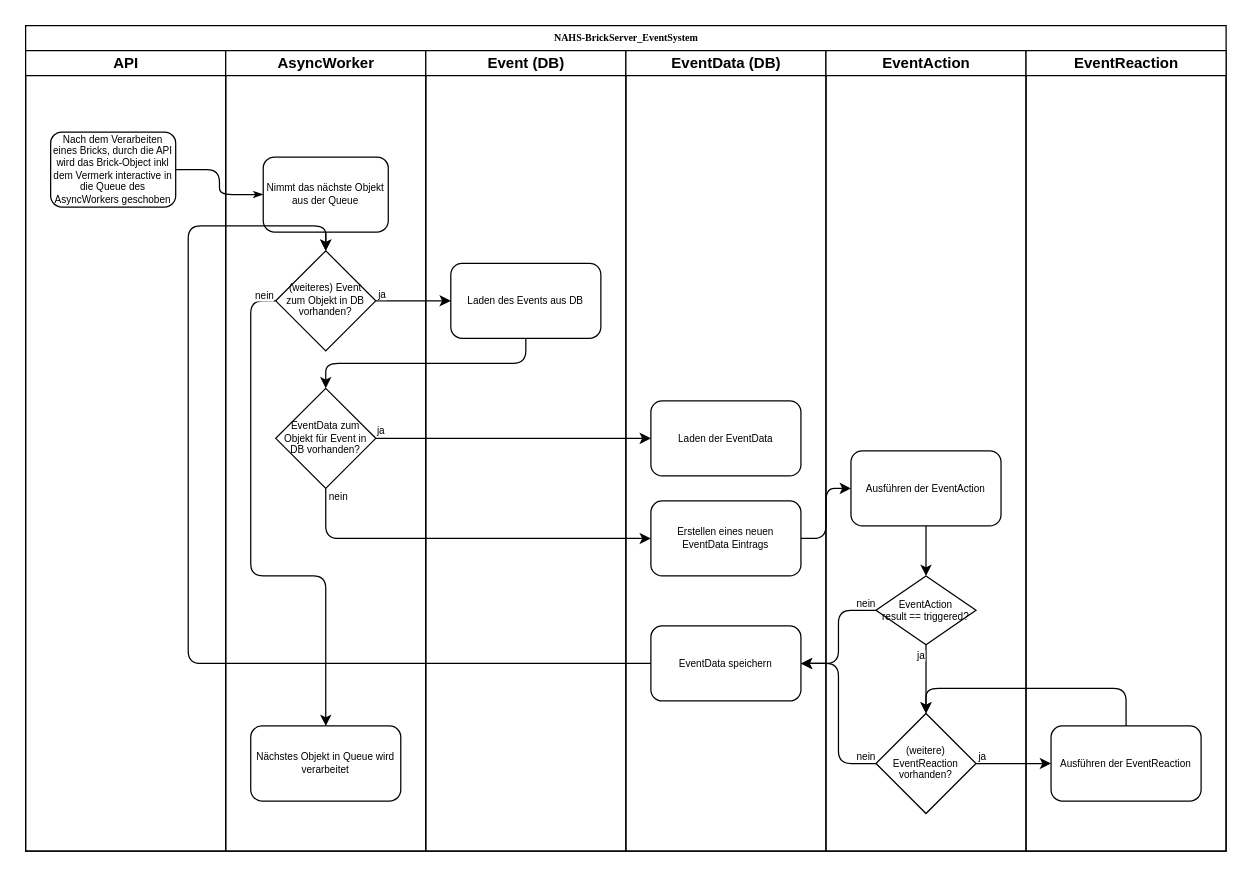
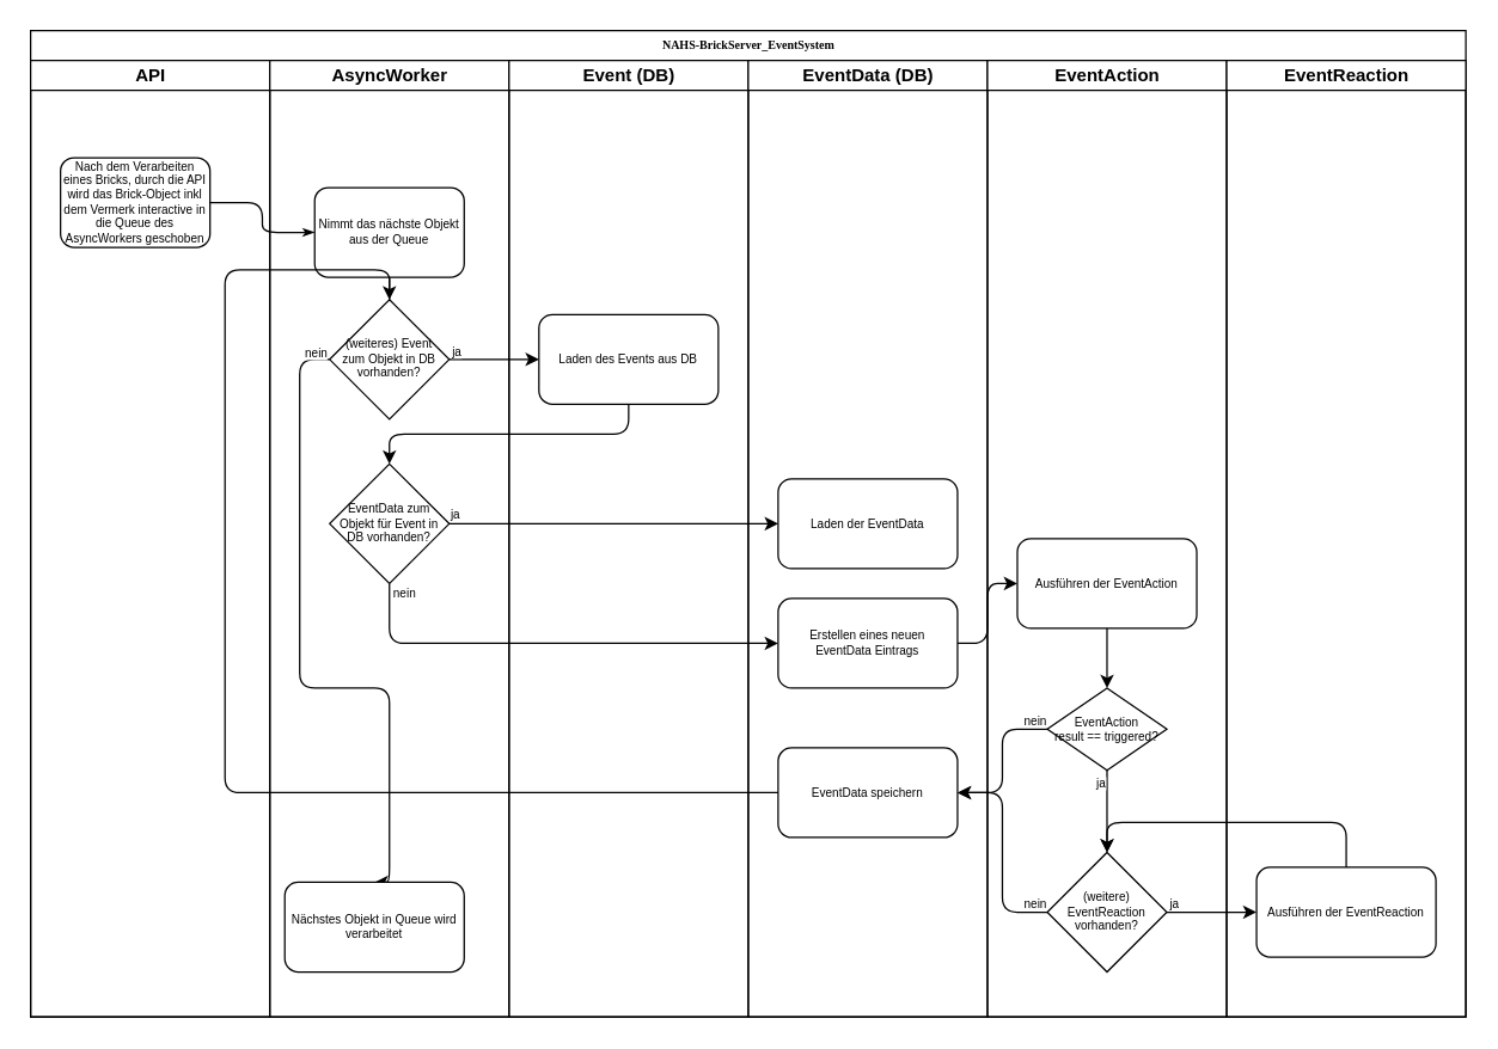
  <mxCell id="0" />
  <mxCell id="1" parent="0" />
  <mxCell id="2" value="NAHS-BrickServer_EventSystem" style="swimlane;html=1;childLayout=stackLayout;startSize=20;rounded=0;shadow=0;labelBackgroundColor=none;strokeWidth=1;fontFamily=Verdana;fontSize=8;align=center;" parent="1" vertex="1"><mxGeometry x="20" y="20" width="960" height="660" as="geometry" /></mxCell>
  <mxCell id="3" value="API" style="swimlane;html=1;startSize=20;" parent="2" vertex="1"><mxGeometry y="20" width="160" height="640" as="geometry" /></mxCell>
  <mxCell id="4" value="Nach dem Verarbeiten eines Bricks, durch die API wird das Brick-Object inkl dem Vermerk interactive in die Queue des AsyncWorkers geschoben" style="rounded=1;whiteSpace=wrap;html=1;shadow=0;labelBackgroundColor=none;strokeWidth=1;fontFamily=Helvetica;fontSize=8;align=center;" parent="3" vertex="1"><mxGeometry x="20" y="65" width="100" height="60" as="geometry" /></mxCell>
  <mxCell id="5" style="edgeStyle=orthogonalEdgeStyle;rounded=1;html=1;labelBackgroundColor=none;startArrow=none;startFill=0;startSize=5;endArrow=classicThin;endFill=1;endSize=5;jettySize=auto;orthogonalLoop=1;strokeWidth=1;fontFamily=Verdana;fontSize=8" parent="2" source="4" target="8" edge="1"><mxGeometry relative="1" as="geometry" /></mxCell>
  <mxCell id="6" value="AsyncWorker" style="swimlane;html=1;startSize=20;" parent="2" vertex="1"><mxGeometry x="160" y="20" width="160" height="640" as="geometry" /></mxCell>
- <mxCell id="7" style="edgeStyle=orthogonalEdgeStyle;rounded=0;orthogonalLoop=1;jettySize=auto;html=1;exitX=0.5;exitY=1;exitDx=0;exitDy=0;entryX=0.5;entryY=0;entryDx=0;entryDy=0;fontSize=8;" edge="1" parent="6" source="8" target="11"><mxGeometry relative="1" as="geometry" /></mxCell>
+ <mxCell id="7" style="edgeStyle=orthogonalEdgeStyle;rounded=0;orthogonalLoop=1;jettySize=auto;html=1;exitX=0.5;exitY=1;exitDx=0;exitDy=0;entryX=0.5;entryY=0;entryDx=0;entryDy=0;fontSize=8;endArrow=none;" edge="1" parent="6" source="8" target="11"><mxGeometry relative="1" as="geometry" /></mxCell>
  <mxCell id="8" value="Nimmt das nächste Objekt aus der Queue" style="rounded=1;whiteSpace=wrap;html=1;shadow=0;labelBackgroundColor=none;strokeWidth=1;fontFamily=Helvetica;fontSize=8;align=center;" parent="6" vertex="1"><mxGeometry x="30" y="85" width="100" height="60" as="geometry" /></mxCell>
  <mxCell id="9" style="edgeStyle=orthogonalEdgeStyle;rounded=1;orthogonalLoop=1;jettySize=auto;html=1;exitX=0;exitY=0.5;exitDx=0;exitDy=0;entryX=0.5;entryY=0;entryDx=0;entryDy=0;fontSize=8;" edge="1" parent="6" source="11" target="12"><mxGeometry relative="1" as="geometry"><Array as="points"><mxPoint x="20" y="200" /><mxPoint x="20" y="420" /><mxPoint x="80" y="420" /></Array></mxGeometry></mxCell>
  <mxCell id="10" value="nein" style="edgeLabel;html=1;align=center;verticalAlign=middle;resizable=0;points=[];fontSize=8;" vertex="1" connectable="0" parent="9"><mxGeometry x="-0.973" relative="1" as="geometry"><mxPoint x="-3.33" y="-5" as="offset" /></mxGeometry></mxCell>
  <mxCell id="11" value="(weiteres) Event&lt;br&gt;zum Objekt in DB vorhanden?" style="rhombus;whiteSpace=wrap;html=1;fontSize=8;" vertex="1" parent="6"><mxGeometry x="40" y="160" width="80" height="80" as="geometry" /></mxCell>
- <mxCell id="12" value="Nächstes Objekt in Queue wird verarbeitet" style="rounded=1;whiteSpace=wrap;html=1;fontSize=8;" vertex="1" parent="6"><mxGeometry x="20" y="540" width="120" height="60" as="geometry" /></mxCell>
+ <mxCell id="12" value="Nächstes Objekt in Queue wird verarbeitet" style="rounded=1;whiteSpace=wrap;html=1;fontSize=8;" vertex="1" parent="6"><mxGeometry x="10" y="550" width="120" height="60" as="geometry" /></mxCell>
  <mxCell id="13" value="EventData zum Objekt für Event in DB vorhanden?" style="rhombus;whiteSpace=wrap;html=1;fontSize=8;" vertex="1" parent="6"><mxGeometry x="40" y="270" width="80" height="80" as="geometry" /></mxCell>
  <mxCell id="14" value="Event (DB)" style="swimlane;html=1;startSize=20;" parent="2" vertex="1"><mxGeometry x="320" y="20" width="160" height="640" as="geometry" /></mxCell>
  <mxCell id="15" value="Laden des Events aus DB" style="rounded=1;whiteSpace=wrap;html=1;fontSize=8;" vertex="1" parent="14"><mxGeometry x="20" y="170" width="120" height="60" as="geometry" /></mxCell>
  <mxCell id="16" value="EventData (DB)" style="swimlane;html=1;startSize=20;" parent="2" vertex="1"><mxGeometry x="480" y="20" width="160" height="640" as="geometry" /></mxCell>
  <mxCell id="17" value="Laden der EventData" style="rounded=1;whiteSpace=wrap;html=1;fontSize=8;" vertex="1" parent="16"><mxGeometry x="20" y="280" width="120" height="60" as="geometry" /></mxCell>
  <mxCell id="18" value="Erstellen eines neuen&lt;br&gt;EventData Eintrags" style="rounded=1;whiteSpace=wrap;html=1;fontSize=8;" vertex="1" parent="16"><mxGeometry x="20" y="360" width="120" height="60" as="geometry" /></mxCell>
  <mxCell id="19" value="EventData speichern" style="rounded=1;whiteSpace=wrap;html=1;fontSize=8;" vertex="1" parent="16"><mxGeometry x="20" y="460" width="120" height="60" as="geometry" /></mxCell>
  <mxCell id="20" value="EventAction" style="swimlane;html=1;startSize=20;" parent="2" vertex="1"><mxGeometry x="640" y="20" width="160" height="640" as="geometry" /></mxCell>
  <mxCell id="21" style="edgeStyle=orthogonalEdgeStyle;rounded=1;orthogonalLoop=1;jettySize=auto;html=1;exitX=0.5;exitY=1;exitDx=0;exitDy=0;entryX=0.5;entryY=0;entryDx=0;entryDy=0;fontSize=8;" edge="1" parent="20" source="22" target="25"><mxGeometry relative="1" as="geometry" /></mxCell>
  <mxCell id="22" value="Ausführen der EventAction" style="rounded=1;whiteSpace=wrap;html=1;fontSize=8;" vertex="1" parent="20"><mxGeometry x="20" y="320" width="120" height="60" as="geometry" /></mxCell>
  <mxCell id="23" style="edgeStyle=orthogonalEdgeStyle;rounded=1;orthogonalLoop=1;jettySize=auto;html=1;exitX=0.5;exitY=1;exitDx=0;exitDy=0;entryX=0.5;entryY=0;entryDx=0;entryDy=0;fontSize=8;" edge="1" parent="20" source="25" target="26"><mxGeometry relative="1" as="geometry" /></mxCell>
  <mxCell id="24" value="ja" style="edgeLabel;html=1;align=center;verticalAlign=middle;resizable=0;points=[];fontSize=8;" vertex="1" connectable="0" parent="23"><mxGeometry x="-0.756" relative="1" as="geometry"><mxPoint x="-5" y="1.29" as="offset" /></mxGeometry></mxCell>
  <mxCell id="25" value="EventAction&lt;br&gt;result == triggered?" style="rhombus;whiteSpace=wrap;html=1;fontSize=8;" vertex="1" parent="20"><mxGeometry x="40" y="420" width="80" height="55" as="geometry" /></mxCell>
  <mxCell id="26" value="(weitere) EventReaction vorhanden?" style="rhombus;whiteSpace=wrap;html=1;fontSize=8;" vertex="1" parent="20"><mxGeometry x="40" y="530" width="80" height="80" as="geometry" /></mxCell>
  <mxCell id="27" value="EventReaction" style="swimlane;html=1;startSize=20;" parent="2" vertex="1"><mxGeometry x="800" y="20" width="160" height="640" as="geometry" /></mxCell>
  <mxCell id="28" value="Ausführen der EventReaction" style="rounded=1;whiteSpace=wrap;html=1;fontSize=8;" vertex="1" parent="27"><mxGeometry x="20" y="540" width="120" height="60" as="geometry" /></mxCell>
  <mxCell id="29" style="edgeStyle=orthogonalEdgeStyle;rounded=0;orthogonalLoop=1;jettySize=auto;html=1;exitX=1;exitY=0.5;exitDx=0;exitDy=0;entryX=0;entryY=0.5;entryDx=0;entryDy=0;fontSize=8;" edge="1" parent="2" source="11" target="15"><mxGeometry relative="1" as="geometry" /></mxCell>
  <mxCell id="30" value="ja" style="edgeLabel;html=1;align=center;verticalAlign=middle;resizable=0;points=[];fontSize=8;" vertex="1" connectable="0" parent="29"><mxGeometry x="-0.256" y="-1" relative="1" as="geometry"><mxPoint x="-17.33" y="-7" as="offset" /></mxGeometry></mxCell>
  <mxCell id="31" style="edgeStyle=orthogonalEdgeStyle;rounded=1;orthogonalLoop=1;jettySize=auto;html=1;exitX=0.5;exitY=1;exitDx=0;exitDy=0;entryX=0.5;entryY=0;entryDx=0;entryDy=0;fontSize=8;" edge="1" parent="2" source="15" target="13"><mxGeometry relative="1" as="geometry" /></mxCell>
  <mxCell id="32" style="edgeStyle=orthogonalEdgeStyle;rounded=1;orthogonalLoop=1;jettySize=auto;html=1;exitX=1;exitY=0.5;exitDx=0;exitDy=0;entryX=0;entryY=0.5;entryDx=0;entryDy=0;fontSize=8;" edge="1" parent="2" source="13" target="17"><mxGeometry relative="1" as="geometry" /></mxCell>
  <mxCell id="33" value="ja" style="edgeLabel;html=1;align=center;verticalAlign=middle;resizable=0;points=[];fontSize=8;" vertex="1" connectable="0" parent="32"><mxGeometry x="-0.861" relative="1" as="geometry"><mxPoint x="-11.33" y="-7" as="offset" /></mxGeometry></mxCell>
  <mxCell id="34" style="edgeStyle=orthogonalEdgeStyle;rounded=1;orthogonalLoop=1;jettySize=auto;html=1;exitX=0.5;exitY=1;exitDx=0;exitDy=0;entryX=0;entryY=0.5;entryDx=0;entryDy=0;fontSize=8;" edge="1" parent="2" source="13" target="18"><mxGeometry relative="1" as="geometry" /></mxCell>
  <mxCell id="35" value="nein" style="edgeLabel;html=1;align=center;verticalAlign=middle;resizable=0;points=[];fontSize=8;" vertex="1" connectable="0" parent="34"><mxGeometry x="-0.942" y="1" relative="1" as="geometry"><mxPoint x="8" y="-2.67" as="offset" /></mxGeometry></mxCell>
  <mxCell id="36" style="edgeStyle=orthogonalEdgeStyle;rounded=1;orthogonalLoop=1;jettySize=auto;html=1;exitX=0;exitY=0.5;exitDx=0;exitDy=0;entryX=1;entryY=0.5;entryDx=0;entryDy=0;fontSize=8;" edge="1" parent="2" source="25" target="19"><mxGeometry relative="1" as="geometry" /></mxCell>
  <mxCell id="37" value="nein" style="edgeLabel;html=1;align=center;verticalAlign=middle;resizable=0;points=[];fontSize=8;" vertex="1" connectable="0" parent="36"><mxGeometry x="-0.824" y="2" relative="1" as="geometry"><mxPoint y="-8" as="offset" /></mxGeometry></mxCell>
  <mxCell id="38" style="edgeStyle=orthogonalEdgeStyle;rounded=1;orthogonalLoop=1;jettySize=auto;html=1;exitX=0;exitY=0.5;exitDx=0;exitDy=0;entryX=1;entryY=0.5;entryDx=0;entryDy=0;fontSize=8;" edge="1" parent="2" source="26" target="19"><mxGeometry relative="1" as="geometry" /></mxCell>
  <mxCell id="39" value="nein" style="edgeLabel;html=1;align=center;verticalAlign=middle;resizable=0;points=[];fontSize=8;" vertex="1" connectable="0" parent="38"><mxGeometry x="-0.877" y="-1" relative="1" as="geometry"><mxPoint y="-5" as="offset" /></mxGeometry></mxCell>
  <mxCell id="40" style="edgeStyle=orthogonalEdgeStyle;rounded=1;orthogonalLoop=1;jettySize=auto;html=1;exitX=1;exitY=0.5;exitDx=0;exitDy=0;entryX=0;entryY=0.5;entryDx=0;entryDy=0;fontSize=8;" edge="1" parent="2" source="18" target="22"><mxGeometry relative="1" as="geometry" /></mxCell>
  <mxCell id="41" style="edgeStyle=orthogonalEdgeStyle;rounded=1;orthogonalLoop=1;jettySize=auto;html=1;exitX=1;exitY=0.5;exitDx=0;exitDy=0;entryX=0;entryY=0.5;entryDx=0;entryDy=0;fontSize=8;" edge="1" parent="2" source="26" target="28"><mxGeometry relative="1" as="geometry" /></mxCell>
  <mxCell id="42" value="ja" style="edgeLabel;html=1;align=center;verticalAlign=middle;resizable=0;points=[];fontSize=8;" vertex="1" connectable="0" parent="41"><mxGeometry x="-0.736" y="-1" relative="1" as="geometry"><mxPoint x="-4" y="-7" as="offset" /></mxGeometry></mxCell>
  <mxCell id="43" style="edgeStyle=orthogonalEdgeStyle;rounded=1;orthogonalLoop=1;jettySize=auto;html=1;exitX=0.5;exitY=0;exitDx=0;exitDy=0;entryX=0.5;entryY=0;entryDx=0;entryDy=0;fontSize=8;" edge="1" parent="2" source="28" target="26"><mxGeometry relative="1" as="geometry"><Array as="points"><mxPoint x="880" y="530" /><mxPoint x="720" y="530" /></Array></mxGeometry></mxCell>
  <mxCell id="44" style="edgeStyle=orthogonalEdgeStyle;rounded=1;orthogonalLoop=1;jettySize=auto;html=1;exitX=0;exitY=0.5;exitDx=0;exitDy=0;entryX=0.5;entryY=0;entryDx=0;entryDy=0;fontSize=8;" edge="1" parent="2" source="19" target="11"><mxGeometry relative="1" as="geometry"><Array as="points"><mxPoint x="130" y="510" /><mxPoint x="130" y="160" /><mxPoint x="240" y="160" /></Array></mxGeometry></mxCell>
